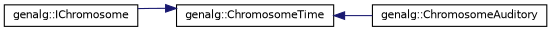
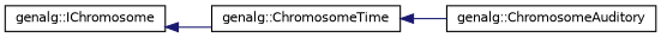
  digraph {
    rankdir=LR
    node [color=black fillcolor=white fontname=Helvetica fontsize=10 shape=record style=filled]
    edge [color=midnightblue dir=back fontname=Helvetica fontsize=10 labelfontname=Helvetica labelfontsize=10 style=solid]
    n1 [height=0.2 label="genalg::IChromosome" width=0.4]
    n2 [height=0.2 label="genalg::ChromosomeTime" width=0.4]
    n3 [height=0.2 label="genalg::ChromosomeAuditory" width=0.4]
-   n2 -> n1
+   n1 -> n2
    n2 -> n3
  }
